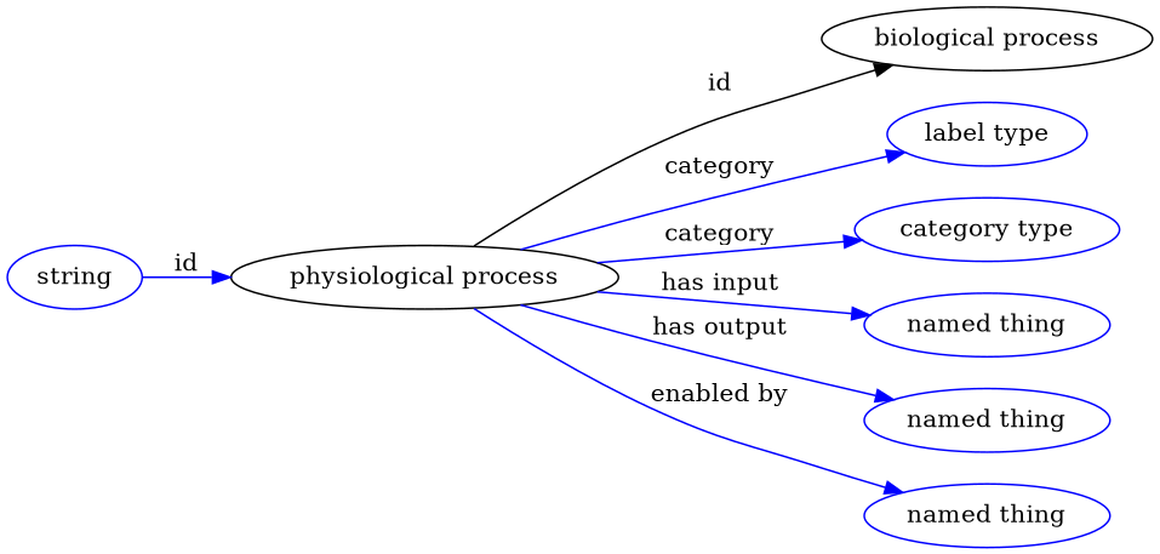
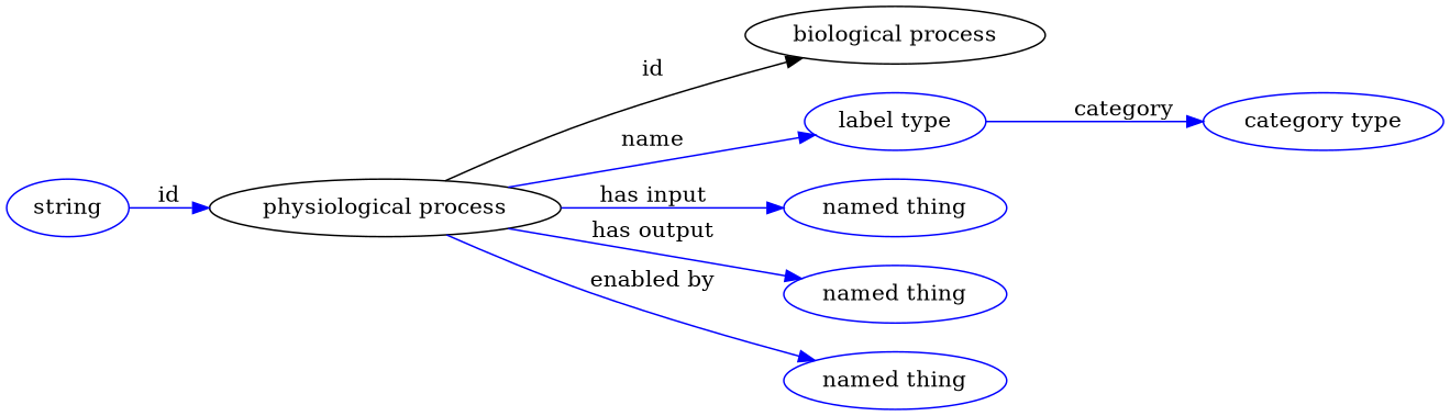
  digraph {
    rankdir=LR
    node [color=blue]
    edge [color=blue style=solid]
    n1 [height=0.5 label="physiological process" width=2.4192 color=""]
    "biological process" [height=0.5 width=2.0762 color=""]
    n3 [height=0.5 label="label type" width=1.2638]
    n4 [height=0.5 label="category type" width=1.6249]
    n5 [height=0.5 label="named thing" width=1.5346]
    n6 [height=0.5 label="named thing" width=1.5346]
    n7 [height=0.5 label="named thing" width=1.5346]
    n8 [height=0.5 label=string width=0.84854]
    n1 -> "biological process" [label=id color="" style=""]
-   n1 -> n3 [label=category]
-   n1 -> n4 [label=category]
+   n1 -> n3 [label=name]
+   n3 -> n4 [label=category]
    n1 -> n5 [label="has input"]
    n1 -> n6 [label="has output"]
    n1 -> n7 [label="enabled by"]
    n8 -> n1 [label=id]
  }
